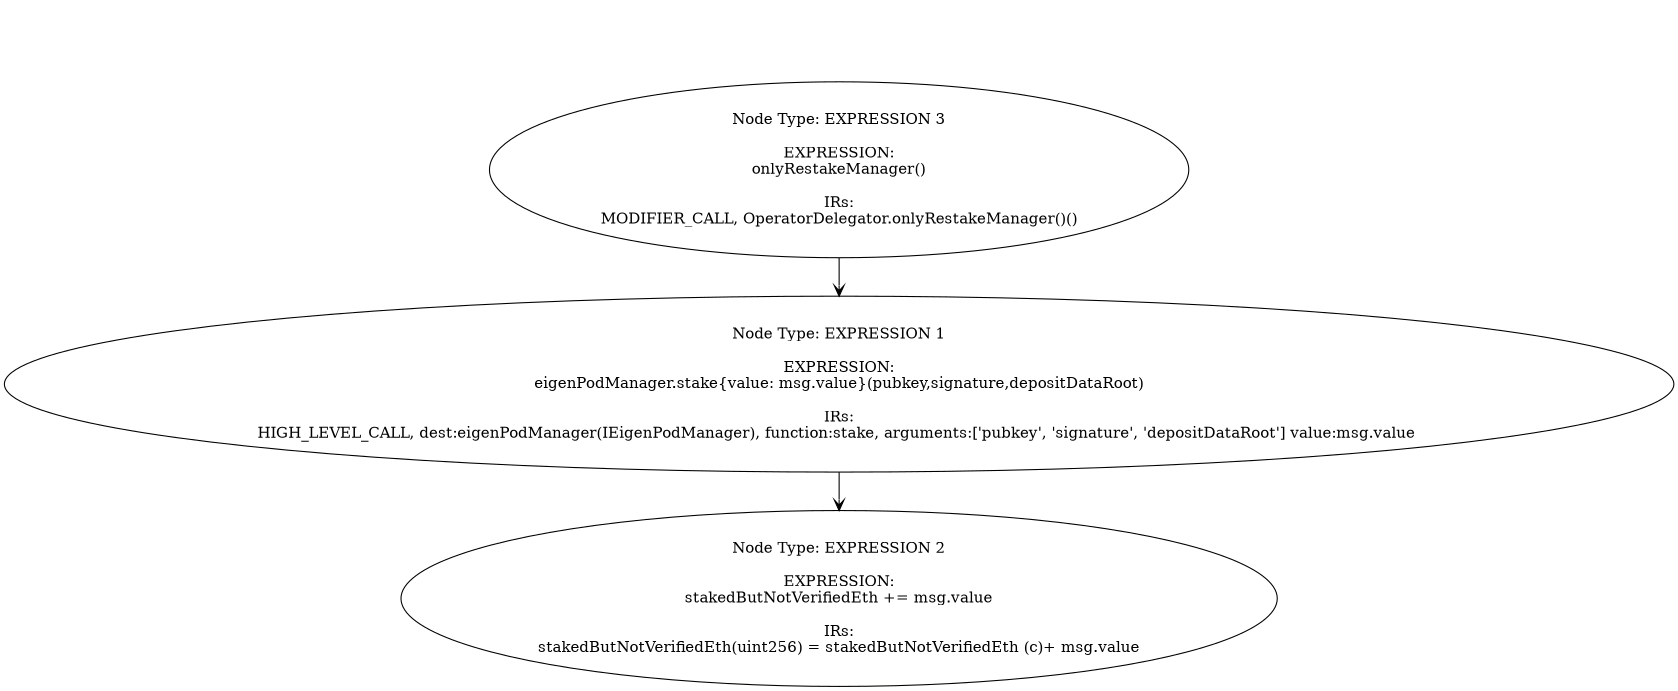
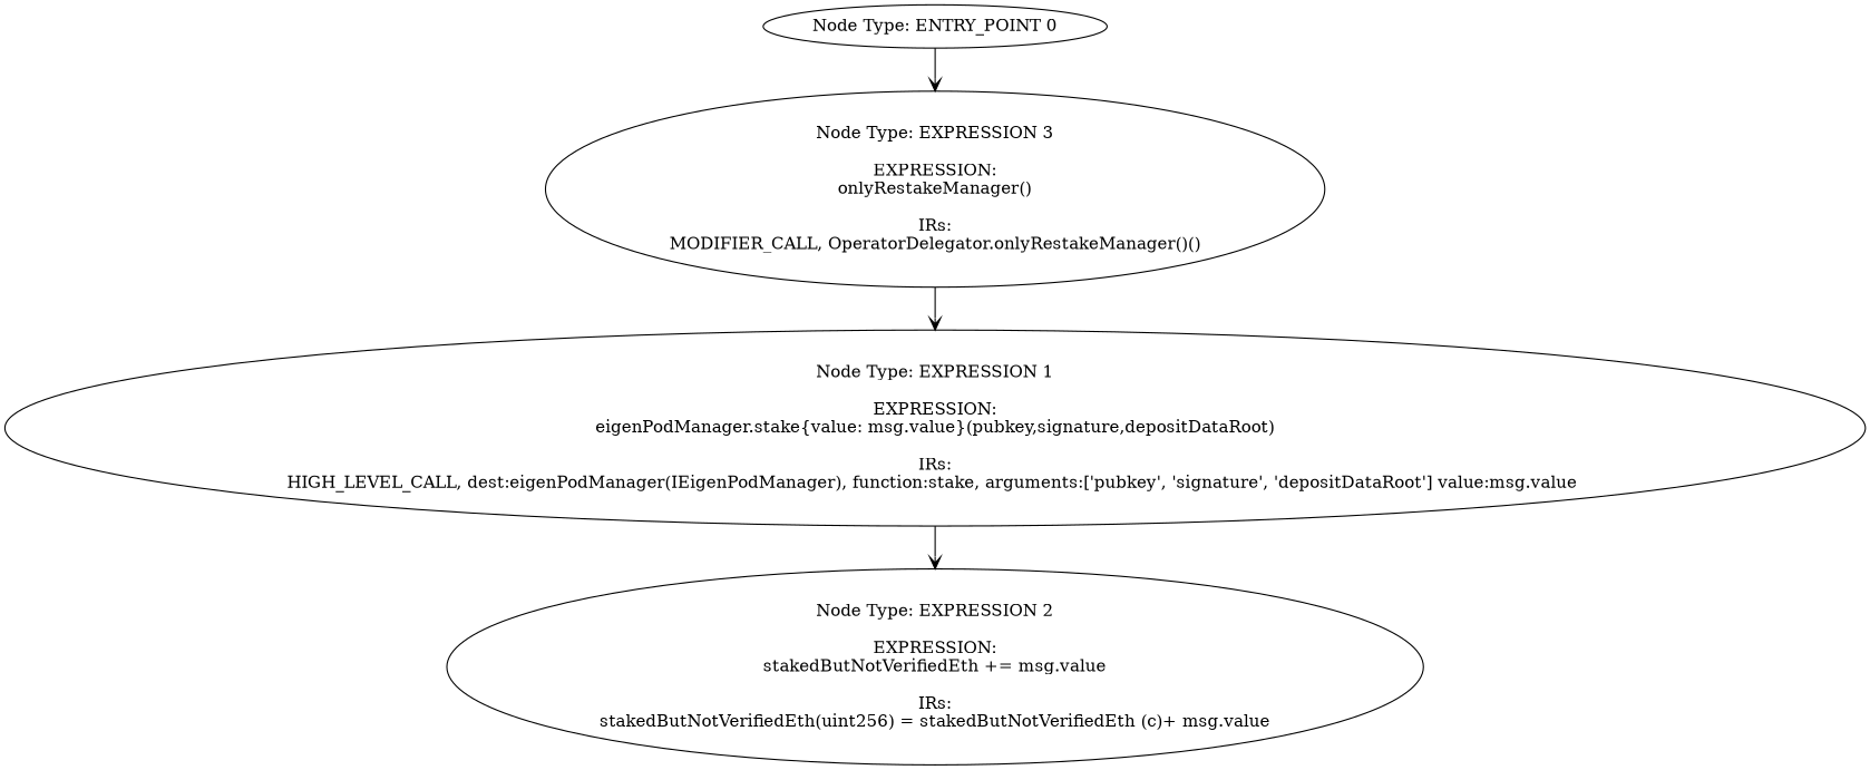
  digraph {
    edge [arrowhead=vee]
+   n1 [label="Node Type: ENTRY_POINT 0\n"]
    n2 [label="Node Type: EXPRESSION 3\n\nEXPRESSION:\nonlyRestakeManager()\n\nIRs:\nMODIFIER_CALL, OperatorDelegator.onlyRestakeManager()()"]
    n3 [label="Node Type: EXPRESSION 1\n\nEXPRESSION:\neigenPodManager.stake{value: msg.value}(pubkey,signature,depositDataRoot)\n\nIRs:\nHIGH_LEVEL_CALL, dest:eigenPodManager(IEigenPodManager), function:stake, arguments:['pubkey', 'signature', 'depositDataRoot'] value:msg.value "]
    n4 [label="Node Type: EXPRESSION 2\n\nEXPRESSION:\nstakedButNotVerifiedEth += msg.value\n\nIRs:\nstakedButNotVerifiedEth(uint256) = stakedButNotVerifiedEth (c)+ msg.value"]
+   n1 -> n2
    n2 -> n3
    n3 -> n4
  }
